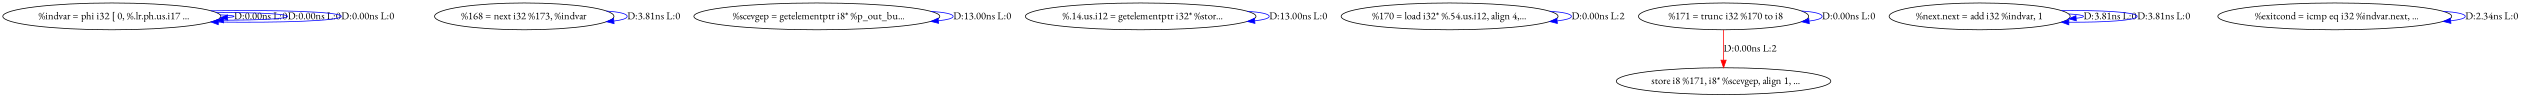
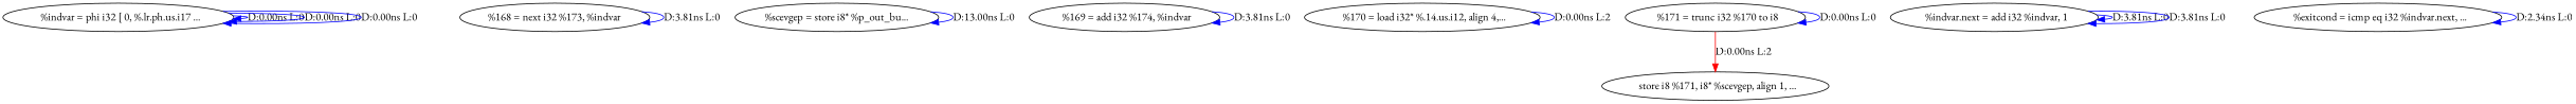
  digraph {
    fontname="EB Garamond"
    node [fontname="EB Garamond"]
    edge [color=blue fontname="EB Garamond"]
    n1 [label="  %indvar = phi i32 [ 0, %.lr.ph.us.i17 ..."]
    n2 [label="%168 = next i32 %173, %indvar"]
-   n3 [label="  %scevgep = getelementptr i8* %p_out_bu..."]
-   n5 [label="  %.14.us.i12 = getelementptr i32* %stor..."]
-   n6 [label="%170 = load i32* %.54.us.i12, align 4,..."]
+   n3 [label="%scevgep = store i8* %p_out_bu..."]
+   n4 [label="  %169 = add i32 %174, %indvar"]
+   n6 [label="  %170 = load i32* %.14.us.i12, align 4,..."]
    n7 [label="  store i8 %171, i8* %scevgep, align 1, ..."]
    n8 [label="  %171 = trunc i32 %170 to i8"]
-   n9 [label="%next.next = add i32 %indvar, 1"]
+   n9 [label="  %indvar.next = add i32 %indvar, 1"]
    n10 [label="  %exitcond = icmp eq i32 %indvar.next, ..."]
    n1 -> n1 [label="D:0.00ns L:0"]
    n1 -> n1 [label="D:0.00ns L:0"]
    n1 -> n1 [label="D:0.00ns L:0"]
    n2 -> n2 [label="D:3.81ns L:0"]
    n3 -> n3 [label="D:13.00ns L:0"]
-   n5 -> n5 [label="D:13.00ns L:0"]
+   n4 -> n4 [label="D:3.81ns L:0"]
    n6 -> n6 [label="D:0.00ns L:2"]
    n8 -> n7 [color=red label="D:0.00ns L:2"]
    n8 -> n8 [label="D:0.00ns L:0"]
    n9 -> n9 [label="D:3.81ns L:0"]
    n9 -> n9 [label="D:3.81ns L:0"]
    n10 -> n10 [label="D:2.34ns L:0"]
  }
